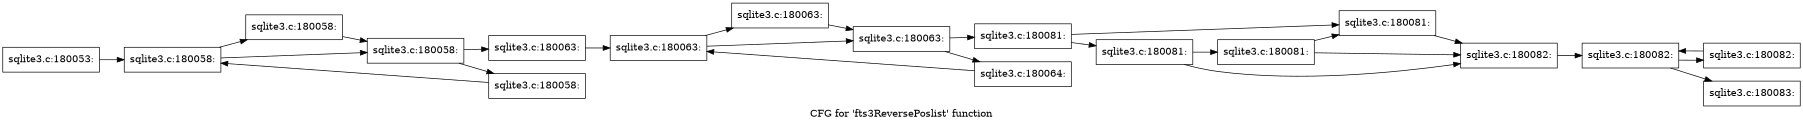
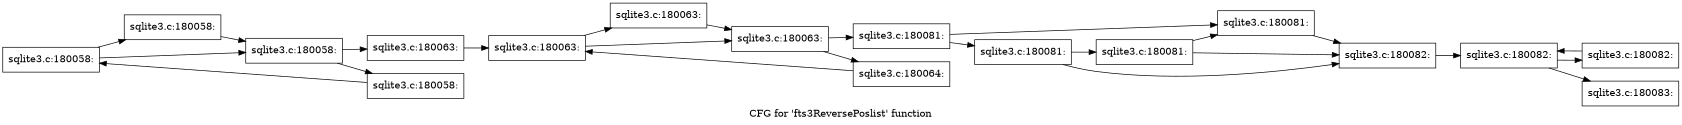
  digraph {
    label="CFG for 'fts3ReversePoslist' function"
    rankdir=LR
    node [shape=record]
-   n1 [label="{sqlite3.c:180053:}"]
    n2 [label="{sqlite3.c:180058:}"]
    n3 [label="{sqlite3.c:180058:}"]
    n4 [label="{sqlite3.c:180058:}"]
    n5 [label="{sqlite3.c:180058:}"]
    n6 [label="{sqlite3.c:180063:}"]
    n7 [label="{sqlite3.c:180063:}"]
    n8 [label="{sqlite3.c:180063:}"]
    n9 [label="{sqlite3.c:180063:}"]
    n10 [label="{sqlite3.c:180064:}"]
    n11 [label="{sqlite3.c:180081:}"]
    n12 [label="{sqlite3.c:180081:}"]
    n13 [label="{sqlite3.c:180081:}"]
    n14 [label="{sqlite3.c:180082:}"]
    n15 [label="{sqlite3.c:180081:}"]
    n16 [label="{sqlite3.c:180082:}"]
    n17 [label="{sqlite3.c:180082:}"]
    n18 [label="{sqlite3.c:180083:}"]
-   n1 -> n2
    n2 -> n3
    n2 -> n4
    n3 -> n4
    n4 -> n5
    n4 -> n6
    n5 -> n2
    n6 -> n7
    n7 -> n8
    n7 -> n9
    n8 -> n9
    n9 -> n10
    n9 -> n11
    n10 -> n7
    n11 -> n12
    n11 -> n13
    n12 -> n14
    n13 -> n14
    n13 -> n15
    n14 -> n16
    n15 -> n12
    n15 -> n14
    n16 -> n17
    n16 -> n18
    n17 -> n16
  }
